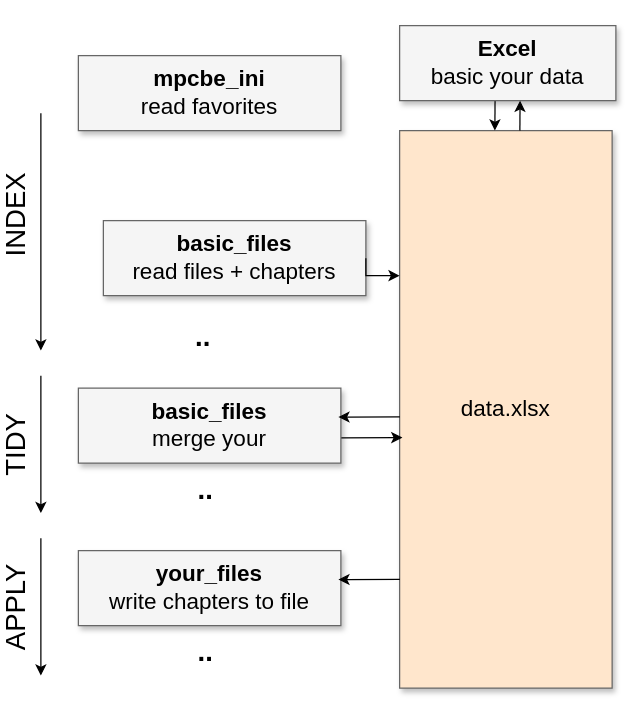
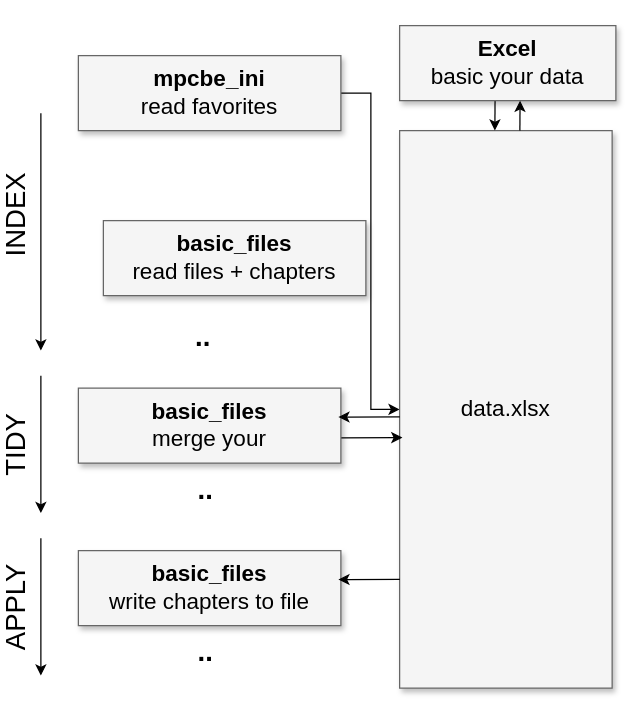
  <mxCell id="0" style=";html=1;" />
  <mxCell id="1" style=";html=1;" parent="0" />
- <mxCell id="3" value="data.xlsx" style="whiteSpace=wrap;html=1;shadow=1;fontSize=18;fillColor=#ffe6cc;strokeColor=#666666;" parent="1" vertex="1"><mxGeometry x="307" y="104" width="170" height="446" as="geometry" /></mxCell>
+ <mxCell id="2" style="edgeStyle=elbowEdgeStyle;rounded=0;html=1;startArrow=classic;startFill=1;jettySize=auto;orthogonalLoop=1;fontSize=18;elbow=vertical;endArrow=none;endFill=0;" parent="1" source="3" target="4" edge="1"><mxGeometry relative="1" as="geometry" /></mxCell>
+ <mxCell id="3" value="data.xlsx" style="whiteSpace=wrap;html=1;shadow=1;fontSize=18;fillColor=#f5f5f5;strokeColor=#666666;" parent="1" vertex="1"><mxGeometry x="307" y="104" width="170" height="446" as="geometry" /></mxCell>
  <mxCell id="4" value="&lt;b&gt;mpcbe_ini&lt;/b&gt;&lt;br&gt;read favorites" style="whiteSpace=wrap;html=1;shadow=1;fontSize=18;fillColor=#f5f5f5;strokeColor=#666666;" parent="1" vertex="1"><mxGeometry x="50" y="44" width="210" height="60" as="geometry" /></mxCell>
  <mxCell id="5" value="" style="endArrow=classic;html=1;rounded=0;fontSize=15;horizontal=1;labelPosition=left;verticalLabelPosition=middle;align=right;verticalAlign=middle;" edge="1" parent="1"><mxGeometry width="50" height="50" relative="1" as="geometry"><mxPoint x="20" y="90" as="sourcePoint" /><mxPoint x="20" y="280" as="targetPoint" /></mxGeometry></mxCell>
  <mxCell id="6" value="INDEX" style="edgeLabel;html=1;align=center;verticalAlign=middle;resizable=0;points=[];horizontal=0;fontSize=22;" vertex="1" connectable="0" parent="5"><mxGeometry x="-0.347" relative="1" as="geometry"><mxPoint x="-20" y="21" as="offset" /></mxGeometry></mxCell>
  <mxCell id="7" value="&lt;b&gt;basic_files&lt;/b&gt;&lt;br&gt;read files + chapters" style="whiteSpace=wrap;html=1;shadow=1;fontSize=18;fillColor=#f5f5f5;strokeColor=#666666;" vertex="1" parent="1"><mxGeometry x="70" y="176" width="210" height="60" as="geometry" /></mxCell>
- <mxCell id="8" style="edgeStyle=elbowEdgeStyle;rounded=0;html=1;startArrow=classic;startFill=1;jettySize=auto;orthogonalLoop=1;fontSize=18;elbow=vertical;endArrow=none;endFill=0;entryX=1;entryY=0.5;entryDx=0;entryDy=0;" edge="1" parent="1" source="3" target="7"><mxGeometry relative="1" as="geometry"><mxPoint x="307" y="134" as="sourcePoint" /><mxPoint x="260" y="134" as="targetPoint" /><Array as="points"><mxPoint x="290" y="220" /></Array></mxGeometry></mxCell>
  <mxCell id="9" value=".." style="text;html=1;strokeColor=none;fillColor=none;align=center;verticalAlign=middle;whiteSpace=wrap;rounded=0;fontSize=22;fontStyle=1" vertex="1" parent="1"><mxGeometry x="120" y="255" width="60" height="30" as="geometry" /></mxCell>
  <mxCell id="10" value="" style="endArrow=classic;html=1;rounded=0;fontSize=15;horizontal=1;labelPosition=left;verticalLabelPosition=middle;align=right;verticalAlign=middle;" edge="1" parent="1"><mxGeometry width="50" height="50" relative="1" as="geometry"><mxPoint x="20" y="300" as="sourcePoint" /><mxPoint x="20" y="410" as="targetPoint" /></mxGeometry></mxCell>
  <mxCell id="11" value="TIDY" style="edgeLabel;html=1;align=center;verticalAlign=middle;resizable=0;points=[];horizontal=0;fontSize=22;" vertex="1" connectable="0" parent="10"><mxGeometry x="-0.347" relative="1" as="geometry"><mxPoint x="-20" y="21" as="offset" /></mxGeometry></mxCell>
  <mxCell id="12" style="edgeStyle=none;rounded=0;orthogonalLoop=1;jettySize=auto;html=1;entryX=0.013;entryY=0.409;entryDx=0;entryDy=0;entryPerimeter=0;fontSize=22;startArrow=none;startFill=0;endArrow=classic;endFill=1;" edge="1" parent="1"><mxGeometry relative="1" as="geometry"><mxPoint x="260" y="349.717" as="sourcePoint" /><mxPoint x="309.21" y="349.584" as="targetPoint" /></mxGeometry></mxCell>
  <mxCell id="13" value="&lt;b&gt;basic_files&lt;/b&gt;&lt;br&gt;merge your" style="whiteSpace=wrap;html=1;shadow=1;fontSize=18;fillColor=#f5f5f5;strokeColor=#666666;" vertex="1" parent="1"><mxGeometry x="50" y="310" width="210" height="60" as="geometry" /></mxCell>
  <mxCell id="14" value=".." style="text;html=1;strokeColor=none;fillColor=none;align=center;verticalAlign=middle;whiteSpace=wrap;rounded=0;fontSize=22;fontStyle=1" vertex="1" parent="1"><mxGeometry x="122" y="377" width="60" height="30" as="geometry" /></mxCell>
  <mxCell id="15" style="edgeStyle=none;rounded=0;orthogonalLoop=1;jettySize=auto;html=1;entryX=0.013;entryY=0.409;entryDx=0;entryDy=0;entryPerimeter=0;fontSize=22;startArrow=none;startFill=0;endArrow=classic;endFill=1;" edge="1" parent="1"><mxGeometry relative="1" as="geometry"><mxPoint x="307.21" y="333.004" as="sourcePoint" /><mxPoint x="258" y="333.137" as="targetPoint" /></mxGeometry></mxCell>
  <mxCell id="16" value="" style="endArrow=classic;html=1;rounded=0;fontSize=15;horizontal=1;labelPosition=left;verticalLabelPosition=middle;align=right;verticalAlign=middle;" edge="1" parent="1"><mxGeometry width="50" height="50" relative="1" as="geometry"><mxPoint x="20" y="430" as="sourcePoint" /><mxPoint x="20" y="540" as="targetPoint" /></mxGeometry></mxCell>
  <mxCell id="17" value="APPLY" style="edgeLabel;html=1;align=center;verticalAlign=middle;resizable=0;points=[];horizontal=0;fontSize=22;" vertex="1" connectable="0" parent="16"><mxGeometry x="-0.347" relative="1" as="geometry"><mxPoint x="-20" y="21" as="offset" /></mxGeometry></mxCell>
- <mxCell id="18" value="&lt;b&gt;your_files&lt;/b&gt;&lt;br&gt;write chapters to file" style="whiteSpace=wrap;html=1;shadow=1;fontSize=18;fillColor=#f5f5f5;strokeColor=#666666;" vertex="1" parent="1"><mxGeometry x="50" y="440" width="210" height="60" as="geometry" /></mxCell>
+ <mxCell id="18" value="&lt;b&gt;basic_files&lt;/b&gt;&lt;br&gt;write chapters to file" style="whiteSpace=wrap;html=1;shadow=1;fontSize=18;fillColor=#f5f5f5;strokeColor=#666666;" vertex="1" parent="1"><mxGeometry x="50" y="440" width="210" height="60" as="geometry" /></mxCell>
  <mxCell id="19" value=".." style="text;html=1;strokeColor=none;fillColor=none;align=center;verticalAlign=middle;whiteSpace=wrap;rounded=0;fontSize=22;fontStyle=1" vertex="1" parent="1"><mxGeometry x="122" y="507" width="60" height="30" as="geometry" /></mxCell>
  <mxCell id="20" style="edgeStyle=none;rounded=0;orthogonalLoop=1;jettySize=auto;html=1;entryX=0.013;entryY=0.409;entryDx=0;entryDy=0;entryPerimeter=0;fontSize=22;startArrow=none;startFill=0;endArrow=classic;endFill=1;" edge="1" parent="1"><mxGeometry relative="1" as="geometry"><mxPoint x="307.21" y="463.004" as="sourcePoint" /><mxPoint x="258" y="463.137" as="targetPoint" /></mxGeometry></mxCell>
  <mxCell id="21" value="" style="edgeStyle=none;rounded=0;orthogonalLoop=1;jettySize=auto;html=1;fontSize=22;startArrow=none;startFill=0;endArrow=classic;endFill=1;" edge="1" parent="1"><mxGeometry relative="1" as="geometry"><mxPoint x="383.338" y="80" as="sourcePoint" /><mxPoint x="383.208" y="104" as="targetPoint" /></mxGeometry></mxCell>
  <mxCell id="22" value="&lt;b&gt;Excel&lt;/b&gt;&lt;br&gt;basic your data" style="whiteSpace=wrap;html=1;shadow=1;fontSize=18;fillColor=#f5f5f5;strokeColor=#666666;" vertex="1" parent="1"><mxGeometry x="307" y="20" width="173" height="60" as="geometry" /></mxCell>
  <mxCell id="23" value="" style="edgeStyle=none;rounded=0;orthogonalLoop=1;jettySize=auto;html=1;fontSize=22;startArrow=none;startFill=0;endArrow=classic;endFill=1;" edge="1" parent="1"><mxGeometry relative="1" as="geometry"><mxPoint x="403.208" y="104" as="sourcePoint" /><mxPoint x="403.338" y="80" as="targetPoint" /></mxGeometry></mxCell>
